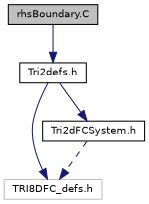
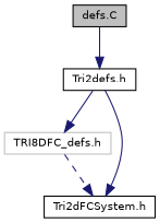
  digraph {
    node [color=black fillcolor=white fontname=Helvetica fontsize=10 shape=record style=filled]
    edge [color=midnightblue fontname=Helvetica fontsize=10 labelfontname=Helvetica labelfontsize=10 style=solid]
-   n1 [fillcolor=grey75 fontcolor=black height=0.2 label="rhsBoundary.C" width=0.4]
+   n1 [fillcolor=grey75 fontcolor=black height=0.2 label="defs.C" width=0.4]
    n2 [height=0.2 label="Tri2defs.h" width=0.4]
    n3 [color=grey75 height=0.2 label="TRI8DFC_defs.h" width=0.4]
    n4 [height=0.2 label="Tri2dFCSystem.h" width=0.4]
    n1 -> n2
    n2 -> n3
    n2 -> n4
-   n4 -> n3 [style=dashed]
+   n3 -> n4 [style=dashed]
  }
